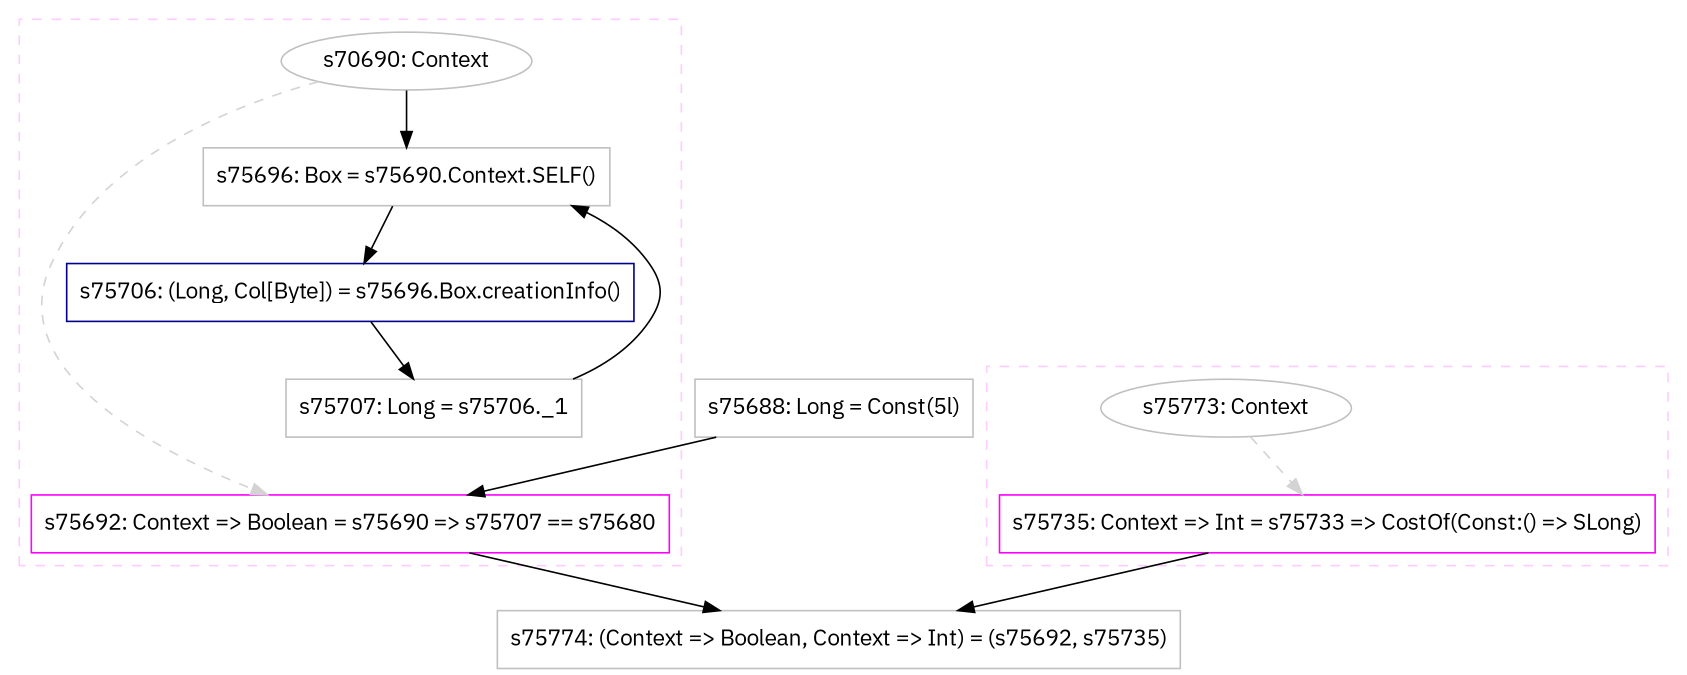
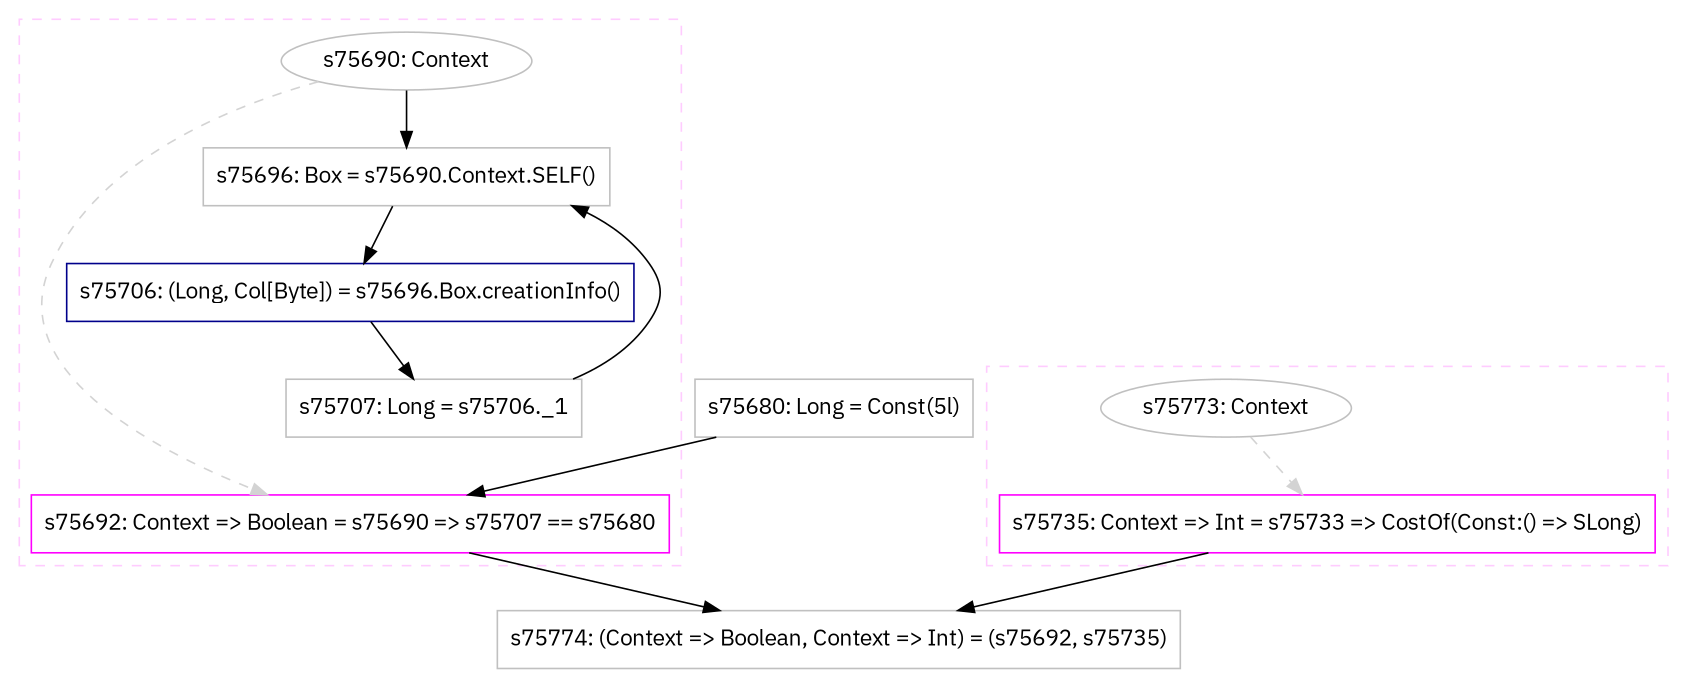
  digraph {
    concentrate=true
    fontname="IBM Plex Sans"
    node [color=gray fillcolor=white fontname="IBM Plex Sans" shape=box style=filled]
    edge [fontname="IBM Plex Sans" style=solid]
-   n1 [label="s70690: Context" shape=oval]
+   n1 [label="s75690: Context" shape=oval]
    n2 [color=magenta label="s75692: Context => Boolean = s75690 => s75707 == s75680"]
    n3 [label="s75696: Box = s75690.Context.SELF()"]
    n4 [color=darkblue label="s75706: (Long, Col[Byte]) = s75696.Box.creationInfo()"]
    n5 [label="s75707: Long = s75706._1"]
    n6 [label="s75773: Context" shape=oval]
    n7 [color=magenta label="s75735: Context => Int = s75733 => CostOf(Const:() => SLong)"]
    n8 [label="s75774: (Context => Boolean, Context => Int) = (s75692, s75735)"]
-   n9 [label="s75688: Long = Const(5l)"]
+   n9 [label="s75680: Long = Const(5l)"]
    subgraph cluster_1 {
      color="#FFCCFF"
      style=dashed
      n3
      n4
      n5
      subgraph sub_2 {
        color="#FFCCFF"
        rank=source
        style=dashed
        n1
      }
      subgraph sub_3 {
        color="#FFCCFF"
        rank=sink
        style=dashed
        n2
      }
    }
    subgraph cluster_4 {
      color="#FFCCFF"
      style=dashed
      subgraph sub_5 {
        color="#FFCCFF"
        rank=source
        style=dashed
        n6
      }
      subgraph sub_6 {
        color="#FFCCFF"
        rank=sink
        style=dashed
        n7
      }
    }
    n1 -> n2 [color=lightgray style=dashed weight=0]
    n1 -> n3
    n2 -> n8
    n3 -> n4
    n4 -> n5
    n5 -> n3
    n6 -> n7 [color=lightgray style=dashed weight=0]
    n7 -> n8
    n9 -> n2
  }
